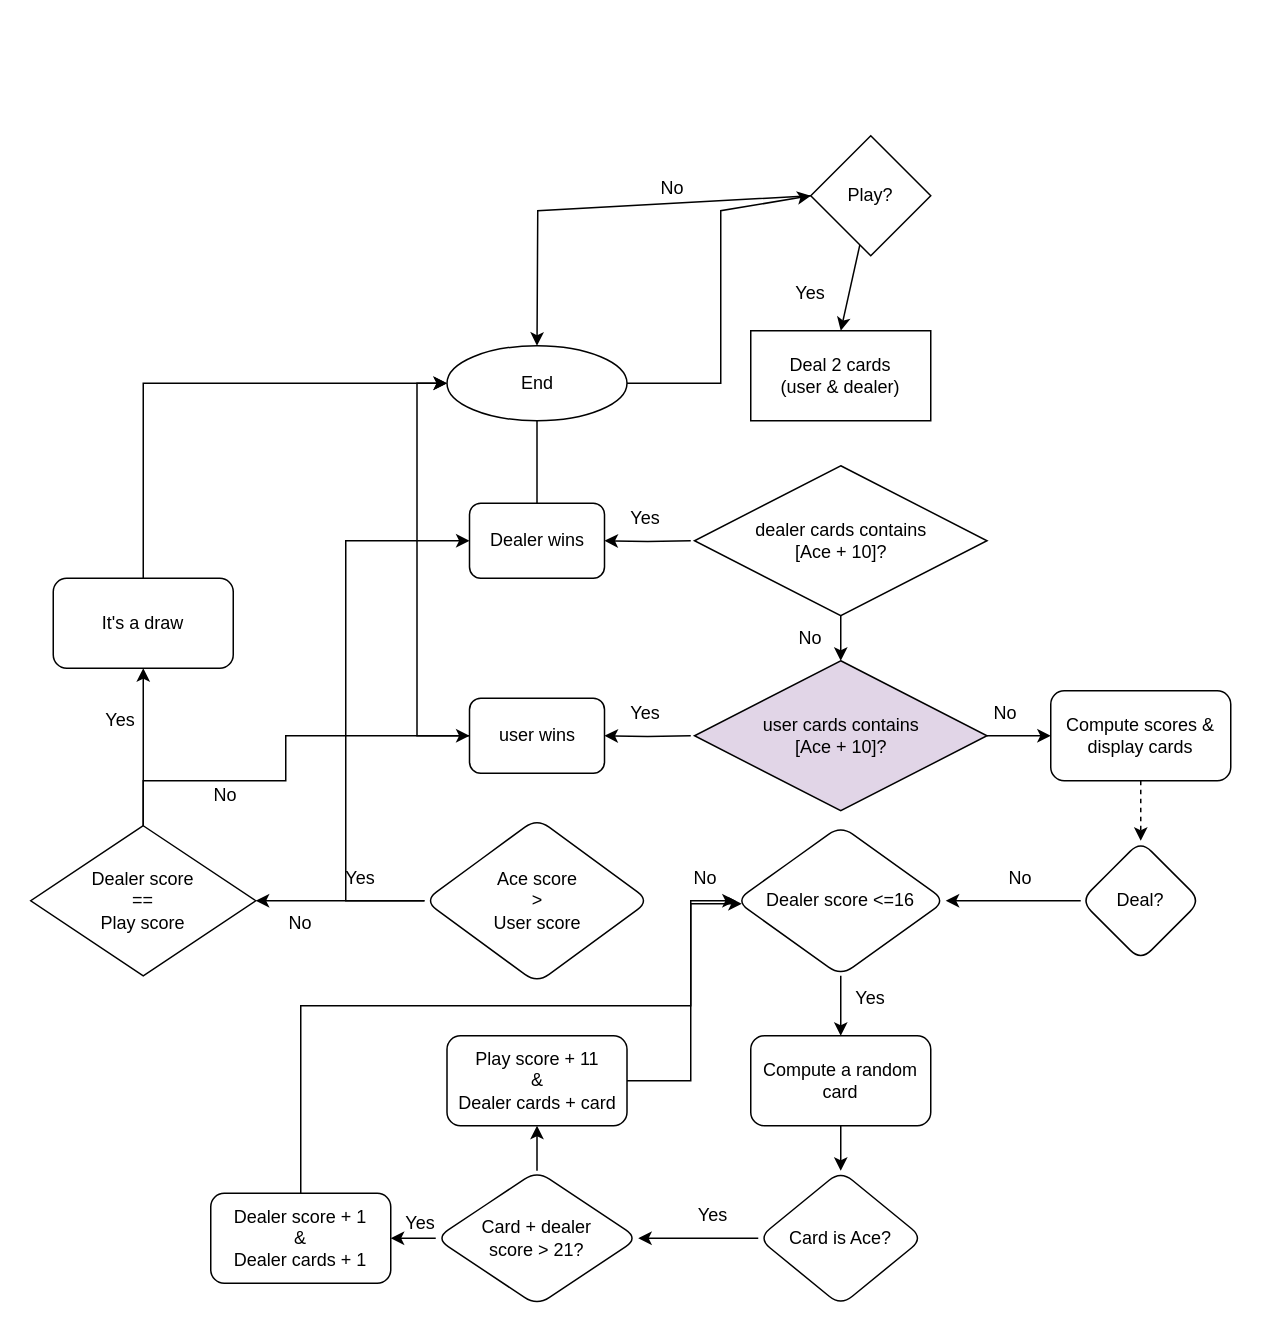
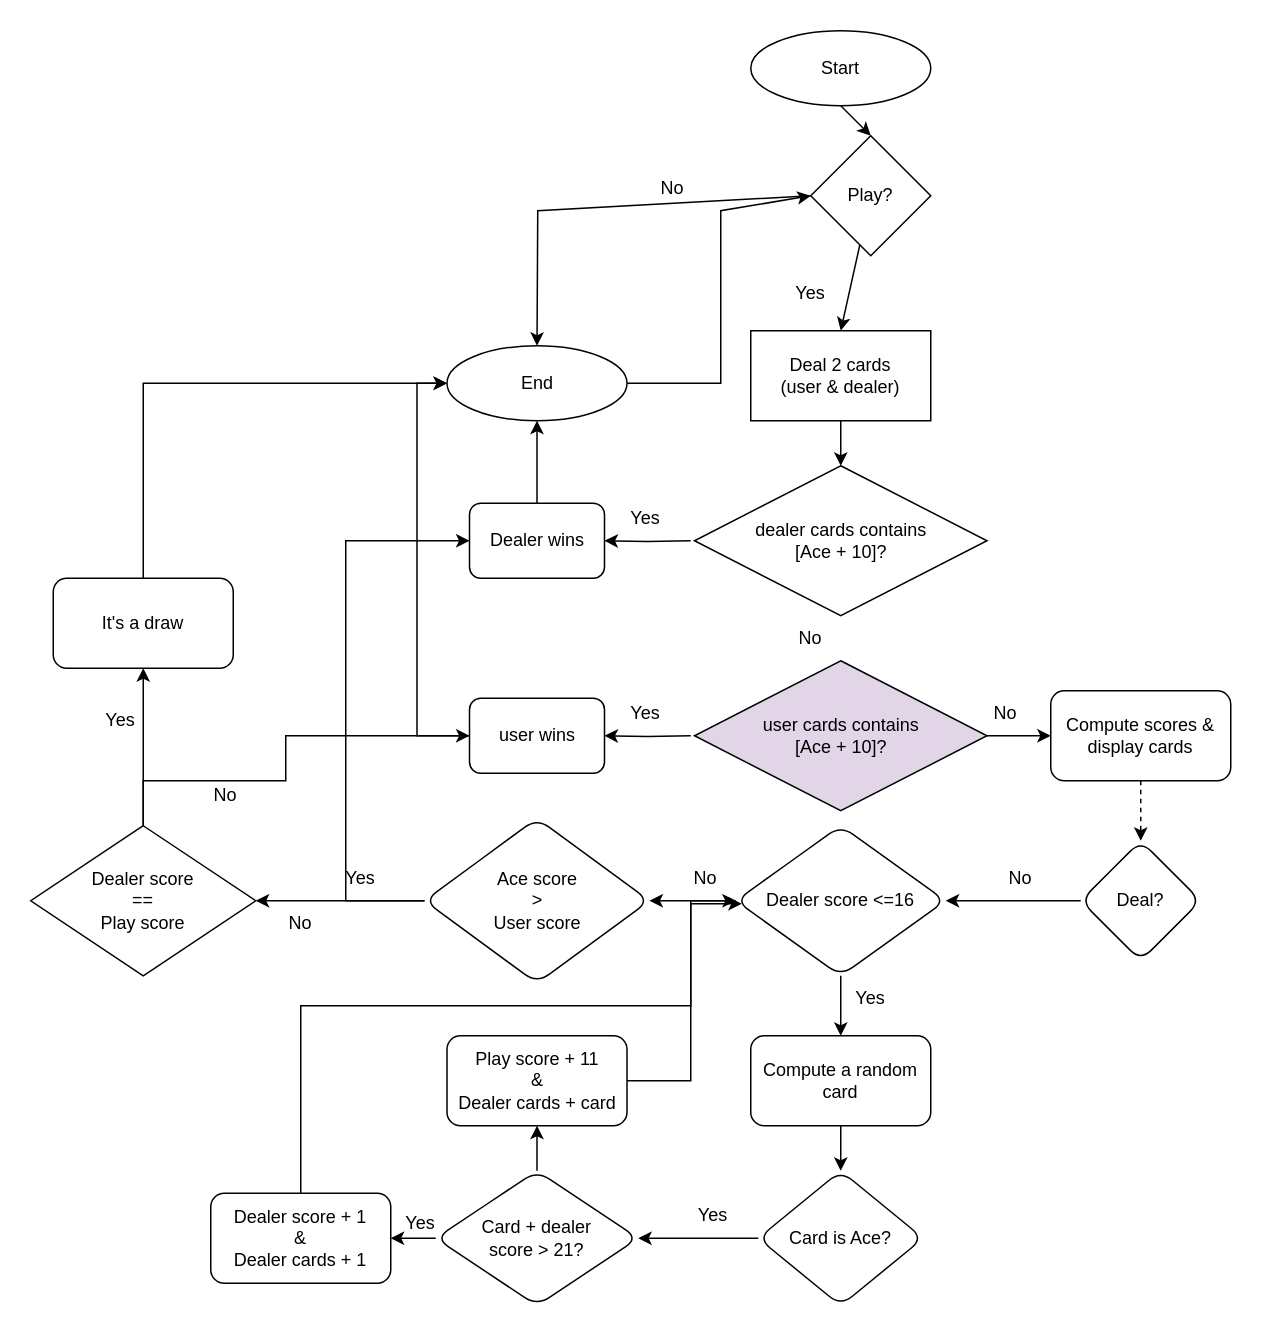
  <mxCell id="0" />
  <mxCell id="1" parent="0" />
+ <mxCell id="2" value="Start" style="ellipse;whiteSpace=wrap;html=1;" vertex="1" parent="1"><mxGeometry x="500" y="20" width="120" height="50" as="geometry" /></mxCell>
  <mxCell id="3" value="Play?" style="rhombus;whiteSpace=wrap;html=1;" vertex="1" parent="1"><mxGeometry x="540" y="90" width="80" height="80" as="geometry" /></mxCell>
  <mxCell id="4" value="End" style="ellipse;whiteSpace=wrap;html=1;" vertex="1" parent="1"><mxGeometry x="297.5" y="230" width="120" height="50" as="geometry" /></mxCell>
  <mxCell id="5" value="" style="endArrow=classic;html=1;rounded=0;exitX=0;exitY=0.5;exitDx=0;exitDy=0;entryX=0.5;entryY=0;entryDx=0;entryDy=0;" edge="1" parent="1" source="3" target="4"><mxGeometry width="50" height="50" relative="1" as="geometry"><mxPoint x="479" y="140" as="sourcePoint" /><mxPoint x="709" y="270" as="targetPoint" /><Array as="points"><mxPoint x="358" y="140" /></Array></mxGeometry></mxCell>
  <mxCell id="6" value="No" style="text;html=1;strokeColor=none;fillColor=none;align=center;verticalAlign=middle;whiteSpace=wrap;rounded=0;" vertex="1" parent="1"><mxGeometry x="417.5" y="110" width="60" height="30" as="geometry" /></mxCell>
  <mxCell id="7" value="Yes" style="text;html=1;strokeColor=none;fillColor=none;align=center;verticalAlign=middle;whiteSpace=wrap;rounded=0;" vertex="1" parent="1"><mxGeometry x="510" y="180" width="60" height="30" as="geometry" /></mxCell>
+ <mxCell id="8" value="" style="endArrow=classic;html=1;rounded=0;exitX=0.5;exitY=1;exitDx=0;exitDy=0;entryX=0.5;entryY=0;entryDx=0;entryDy=0;" edge="1" parent="1" source="2" target="3"><mxGeometry width="50" height="50" relative="1" as="geometry"><mxPoint x="700" y="320" as="sourcePoint" /><mxPoint x="750" y="270" as="targetPoint" /></mxGeometry></mxCell>
  <mxCell id="9" value="Deal 2 cards&lt;br&gt;(user &amp;amp; dealer)" style="whiteSpace=wrap;html=1;rounded=0;" vertex="1" parent="1"><mxGeometry x="500" y="220" width="120" height="60" as="geometry" /></mxCell>
  <mxCell id="10" value="" style="endArrow=classic;html=1;rounded=0;entryX=0.5;entryY=0;entryDx=0;entryDy=0;" edge="1" parent="1" source="3" target="9"><mxGeometry width="50" height="50" relative="1" as="geometry"><mxPoint x="700" y="320" as="sourcePoint" /><mxPoint x="750" y="270" as="targetPoint" /></mxGeometry></mxCell>
  <mxCell id="11" value="" style="edgeStyle=orthogonalEdgeStyle;rounded=0;orthogonalLoop=1;jettySize=auto;html=1;" edge="1" parent="1" target="14"><mxGeometry relative="1" as="geometry"><mxPoint x="460" y="360" as="sourcePoint" /></mxGeometry></mxCell>
- <mxCell id="12" value="" style="edgeStyle=orthogonalEdgeStyle;rounded=0;orthogonalLoop=1;jettySize=auto;html=1;" edge="1" parent="1" source="13" target="20"><mxGeometry relative="1" as="geometry" /></mxCell>
  <mxCell id="13" value="dealer cards contains&lt;br&gt;[Ace + 10]?" style="rhombus;whiteSpace=wrap;html=1;" vertex="1" parent="1"><mxGeometry x="462.5" y="310" width="195" height="100" as="geometry" /></mxCell>
  <mxCell id="14" value="Dealer wins" style="rounded=1;whiteSpace=wrap;html=1;" vertex="1" parent="1"><mxGeometry x="312.5" y="335" width="90" height="50" as="geometry" /></mxCell>
- <mxCell id="15" value="" style="endArrow=none;html=1;rounded=0;exitX=0.5;exitY=0;exitDx=0;exitDy=0;entryX=0.5;entryY=1;entryDx=0;entryDy=0;" edge="1" parent="1" source="14" target="4"><mxGeometry width="50" height="50" relative="1" as="geometry"><mxPoint x="667.5" y="390" as="sourcePoint" /><mxPoint x="717.5" y="340" as="targetPoint" /></mxGeometry></mxCell>
+ <mxCell id="15" value="" style="endArrow=classic;html=1;rounded=0;exitX=0.5;exitY=0;exitDx=0;exitDy=0;entryX=0.5;entryY=1;entryDx=0;entryDy=0;" edge="1" parent="1" source="14" target="4"><mxGeometry width="50" height="50" relative="1" as="geometry"><mxPoint x="667.5" y="390" as="sourcePoint" /><mxPoint x="717.5" y="340" as="targetPoint" /></mxGeometry></mxCell>
  <mxCell id="16" value="Yes" style="text;html=1;strokeColor=none;fillColor=none;align=center;verticalAlign=middle;whiteSpace=wrap;rounded=0;" vertex="1" parent="1"><mxGeometry x="400" y="330" width="60" height="30" as="geometry" /></mxCell>
+ <mxCell id="17" value="" style="endArrow=classic;html=1;rounded=0;exitX=0.5;exitY=1;exitDx=0;exitDy=0;entryX=0.5;entryY=0;entryDx=0;entryDy=0;" edge="1" parent="1" source="9" target="13"><mxGeometry width="50" height="50" relative="1" as="geometry"><mxPoint x="700" y="340" as="sourcePoint" /><mxPoint x="750" y="290" as="targetPoint" /></mxGeometry></mxCell>
  <mxCell id="18" value="" style="edgeStyle=orthogonalEdgeStyle;rounded=0;orthogonalLoop=1;jettySize=auto;html=1;" edge="1" parent="1" target="22"><mxGeometry relative="1" as="geometry"><mxPoint x="460" y="490" as="sourcePoint" /></mxGeometry></mxCell>
  <mxCell id="19" value="" style="edgeStyle=orthogonalEdgeStyle;rounded=0;orthogonalLoop=1;jettySize=auto;html=1;" edge="1" parent="1" source="20" target="26"><mxGeometry relative="1" as="geometry" /></mxCell>
  <mxCell id="20" value="user cards contains&lt;br&gt;[Ace + 10]?" style="rhombus;whiteSpace=wrap;html=1;fillColor=#e1d5e7;" vertex="1" parent="1"><mxGeometry x="462.5" y="440" width="195" height="100" as="geometry" /></mxCell>
  <mxCell id="21" value="No" style="text;html=1;strokeColor=none;fillColor=none;align=center;verticalAlign=middle;whiteSpace=wrap;rounded=0;" vertex="1" parent="1"><mxGeometry x="510" y="410" width="60" height="30" as="geometry" /></mxCell>
  <mxCell id="22" value="user wins" style="rounded=1;whiteSpace=wrap;html=1;" vertex="1" parent="1"><mxGeometry x="312.5" y="465" width="90" height="50" as="geometry" /></mxCell>
  <mxCell id="23" value="" style="endArrow=classic;html=1;rounded=0;exitX=0;exitY=0.5;exitDx=0;exitDy=0;entryX=0;entryY=0.5;entryDx=0;entryDy=0;" edge="1" parent="1" source="22" target="4"><mxGeometry width="50" height="50" relative="1" as="geometry"><mxPoint x="667.5" y="400" as="sourcePoint" /><mxPoint x="717.5" y="350" as="targetPoint" /><Array as="points"><mxPoint x="277.5" y="490" /><mxPoint x="277.5" y="255" /></Array></mxGeometry></mxCell>
  <mxCell id="24" value="Yes" style="text;html=1;strokeColor=none;fillColor=none;align=center;verticalAlign=middle;whiteSpace=wrap;rounded=0;" vertex="1" parent="1"><mxGeometry x="400" y="460" width="60" height="30" as="geometry" /></mxCell>
  <mxCell id="25" value="" style="edgeStyle=orthogonalEdgeStyle;rounded=0;orthogonalLoop=1;jettySize=auto;html=1;dashed=1;" edge="1" parent="1" source="26" target="30"><mxGeometry relative="1" as="geometry" /></mxCell>
  <mxCell id="26" value="Compute scores &amp;amp; display cards" style="rounded=1;whiteSpace=wrap;html=1;" vertex="1" parent="1"><mxGeometry x="700" y="460" width="120" height="60" as="geometry" /></mxCell>
  <mxCell id="27" value="No" style="text;html=1;strokeColor=none;fillColor=none;align=center;verticalAlign=middle;whiteSpace=wrap;rounded=0;" vertex="1" parent="1"><mxGeometry x="640" y="460" width="60" height="30" as="geometry" /></mxCell>
  <mxCell id="28" value="" style="endArrow=classic;html=1;rounded=0;exitX=1;exitY=0.5;exitDx=0;exitDy=0;entryX=0;entryY=0.5;entryDx=0;entryDy=0;" edge="1" parent="1" source="4" target="3"><mxGeometry width="50" height="50" relative="1" as="geometry"><mxPoint x="700" y="360" as="sourcePoint" /><mxPoint x="460" y="180" as="targetPoint" /><Array as="points"><mxPoint x="480" y="255" /><mxPoint x="480" y="140" /></Array></mxGeometry></mxCell>
  <mxCell id="29" value="" style="edgeStyle=orthogonalEdgeStyle;rounded=0;orthogonalLoop=1;jettySize=auto;html=1;exitX=0;exitY=0.5;exitDx=0;exitDy=0;entryX=1;entryY=0.5;entryDx=0;entryDy=0;" edge="1" parent="1" source="30" target="33"><mxGeometry relative="1" as="geometry" /></mxCell>
  <mxCell id="30" value="Deal?" style="rhombus;whiteSpace=wrap;html=1;rounded=1;" vertex="1" parent="1"><mxGeometry x="720" y="560" width="80" height="80" as="geometry" /></mxCell>
  <mxCell id="31" value="" style="edgeStyle=orthogonalEdgeStyle;rounded=0;orthogonalLoop=1;jettySize=auto;html=1;" edge="1" parent="1" source="33" target="36"><mxGeometry relative="1" as="geometry" /></mxCell>
+ <mxCell id="32" value="" style="edgeStyle=orthogonalEdgeStyle;rounded=0;orthogonalLoop=1;jettySize=auto;html=1;exitX=0;exitY=0.5;exitDx=0;exitDy=0;" edge="1" parent="1" source="33" target="48"><mxGeometry relative="1" as="geometry"><mxPoint x="470" y="600" as="sourcePoint" /></mxGeometry></mxCell>
  <mxCell id="33" value="Dealer score &amp;lt;=16" style="rhombus;whiteSpace=wrap;html=1;rounded=1;" vertex="1" parent="1"><mxGeometry x="490" y="550" width="140" height="100" as="geometry" /></mxCell>
  <mxCell id="34" value="No" style="text;html=1;strokeColor=none;fillColor=none;align=center;verticalAlign=middle;whiteSpace=wrap;rounded=0;" vertex="1" parent="1"><mxGeometry x="650" y="570" width="60" height="30" as="geometry" /></mxCell>
  <mxCell id="35" value="" style="edgeStyle=orthogonalEdgeStyle;rounded=0;orthogonalLoop=1;jettySize=auto;html=1;" edge="1" parent="1" source="36" target="38"><mxGeometry relative="1" as="geometry" /></mxCell>
  <mxCell id="36" value="Compute a random card" style="rounded=1;whiteSpace=wrap;html=1;" vertex="1" parent="1"><mxGeometry x="500" y="690" width="120" height="60" as="geometry" /></mxCell>
  <mxCell id="37" value="" style="edgeStyle=orthogonalEdgeStyle;rounded=0;orthogonalLoop=1;jettySize=auto;html=1;exitX=0;exitY=0.5;exitDx=0;exitDy=0;" edge="1" parent="1" source="38" target="41"><mxGeometry relative="1" as="geometry"><mxPoint x="475" y="825" as="sourcePoint" /></mxGeometry></mxCell>
  <mxCell id="38" value="Card is Ace?" style="rhombus;whiteSpace=wrap;html=1;rounded=1;" vertex="1" parent="1"><mxGeometry x="505" y="780" width="110" height="90" as="geometry" /></mxCell>
  <mxCell id="39" value="" style="edgeStyle=orthogonalEdgeStyle;rounded=0;orthogonalLoop=1;jettySize=auto;html=1;" edge="1" parent="1" source="41" target="44"><mxGeometry relative="1" as="geometry" /></mxCell>
  <mxCell id="40" value="" style="edgeStyle=orthogonalEdgeStyle;rounded=0;orthogonalLoop=1;jettySize=auto;html=1;" edge="1" parent="1" source="41" target="46"><mxGeometry relative="1" as="geometry" /></mxCell>
  <mxCell id="41" value="Card + dealer&lt;br&gt;score &amp;gt; 21?" style="rhombus;whiteSpace=wrap;html=1;rounded=1;" vertex="1" parent="1"><mxGeometry x="290" y="780" width="135" height="90" as="geometry" /></mxCell>
  <mxCell id="42" value="Yes" style="text;html=1;strokeColor=none;fillColor=none;align=center;verticalAlign=middle;whiteSpace=wrap;rounded=0;" vertex="1" parent="1"><mxGeometry x="550" y="650" width="60" height="30" as="geometry" /></mxCell>
  <mxCell id="43" value="Yes" style="text;html=1;strokeColor=none;fillColor=none;align=center;verticalAlign=middle;whiteSpace=wrap;rounded=0;" vertex="1" parent="1"><mxGeometry x="445" y="795" width="60" height="30" as="geometry" /></mxCell>
  <mxCell id="44" value="Dealer score + 1&lt;br&gt;&amp;amp;&lt;br&gt;Dealer cards + 1" style="rounded=1;whiteSpace=wrap;html=1;" vertex="1" parent="1"><mxGeometry x="140" y="795" width="120" height="60" as="geometry" /></mxCell>
  <mxCell id="45" value="Yes" style="text;html=1;strokeColor=none;fillColor=none;align=center;verticalAlign=middle;whiteSpace=wrap;rounded=0;" vertex="1" parent="1"><mxGeometry x="250" y="800" width="60" height="30" as="geometry" /></mxCell>
  <mxCell id="46" value="Play score + 11&lt;br style=&quot;border-color: var(--border-color);&quot;&gt;&amp;amp;&lt;br style=&quot;border-color: var(--border-color);&quot;&gt;Dealer cards + card" style="whiteSpace=wrap;html=1;rounded=1;" vertex="1" parent="1"><mxGeometry x="297.5" y="690" width="120" height="60" as="geometry" /></mxCell>
  <mxCell id="47" value="" style="edgeStyle=orthogonalEdgeStyle;rounded=0;orthogonalLoop=1;jettySize=auto;html=1;" edge="1" parent="1" source="48"><mxGeometry relative="1" as="geometry"><mxPoint x="170" y="600" as="targetPoint" /></mxGeometry></mxCell>
  <mxCell id="48" value="Ace score&lt;br&gt;&amp;gt;&lt;br&gt;User score" style="rhombus;whiteSpace=wrap;html=1;rounded=1;" vertex="1" parent="1"><mxGeometry x="282.5" y="545" width="150" height="110" as="geometry" /></mxCell>
  <mxCell id="49" value="No" style="text;html=1;strokeColor=none;fillColor=none;align=center;verticalAlign=middle;whiteSpace=wrap;rounded=0;" vertex="1" parent="1"><mxGeometry x="440" y="570" width="60" height="30" as="geometry" /></mxCell>
  <mxCell id="50" value="" style="endArrow=classic;html=1;rounded=0;exitX=0;exitY=0.5;exitDx=0;exitDy=0;entryX=0;entryY=0.5;entryDx=0;entryDy=0;" edge="1" parent="1" source="48" target="14"><mxGeometry width="50" height="50" relative="1" as="geometry"><mxPoint x="400" y="540" as="sourcePoint" /><mxPoint x="450" y="490" as="targetPoint" /><Array as="points"><mxPoint x="230" y="600" /><mxPoint x="230" y="360" /></Array></mxGeometry></mxCell>
  <mxCell id="51" value="Yes" style="text;html=1;strokeColor=none;fillColor=none;align=center;verticalAlign=middle;whiteSpace=wrap;rounded=0;" vertex="1" parent="1"><mxGeometry x="210" y="570" width="60" height="30" as="geometry" /></mxCell>
  <mxCell id="52" value="" style="endArrow=classic;html=1;rounded=0;exitX=1;exitY=0.5;exitDx=0;exitDy=0;entryX=0.9;entryY=1.067;entryDx=0;entryDy=0;entryPerimeter=0;" edge="1" parent="1" source="46" target="49"><mxGeometry width="50" height="50" relative="1" as="geometry"><mxPoint x="370" y="730" as="sourcePoint" /><mxPoint x="460" y="620" as="targetPoint" /><Array as="points"><mxPoint x="460" y="720" /><mxPoint x="460" y="602" /></Array></mxGeometry></mxCell>
  <mxCell id="53" value="" style="endArrow=classic;html=1;rounded=0;exitX=0.5;exitY=0;exitDx=0;exitDy=0;" edge="1" parent="1" source="44"><mxGeometry width="50" height="50" relative="1" as="geometry"><mxPoint x="370" y="730" as="sourcePoint" /><mxPoint x="490" y="600" as="targetPoint" /><Array as="points"><mxPoint x="200" y="670" /><mxPoint x="460" y="670" /><mxPoint x="460" y="600" /></Array></mxGeometry></mxCell>
  <mxCell id="54" value="No" style="text;html=1;strokeColor=none;fillColor=none;align=center;verticalAlign=middle;whiteSpace=wrap;rounded=0;" vertex="1" parent="1"><mxGeometry x="170" y="600" width="60" height="30" as="geometry" /></mxCell>
  <mxCell id="55" value="" style="edgeStyle=orthogonalEdgeStyle;rounded=0;orthogonalLoop=1;jettySize=auto;html=1;" edge="1" parent="1" source="56" target="57"><mxGeometry relative="1" as="geometry" /></mxCell>
  <mxCell id="56" value="Dealer score&lt;br style=&quot;border-color: var(--border-color);&quot;&gt;==&lt;br style=&quot;border-color: var(--border-color);&quot;&gt;Play score" style="rhombus;whiteSpace=wrap;html=1;" vertex="1" parent="1"><mxGeometry x="20" y="550" width="150" height="100" as="geometry" /></mxCell>
  <mxCell id="57" value="It's a draw" style="rounded=1;whiteSpace=wrap;html=1;" vertex="1" parent="1"><mxGeometry x="35" y="385" width="120" height="60" as="geometry" /></mxCell>
  <mxCell id="58" value="" style="endArrow=classic;html=1;rounded=0;exitX=0.5;exitY=0;exitDx=0;exitDy=0;entryX=0;entryY=0.5;entryDx=0;entryDy=0;" edge="1" parent="1" source="57" target="4"><mxGeometry width="50" height="50" relative="1" as="geometry"><mxPoint x="370" y="450" as="sourcePoint" /><mxPoint x="420" y="400" as="targetPoint" /><Array as="points"><mxPoint x="95" y="255" /></Array></mxGeometry></mxCell>
  <mxCell id="59" value="Yes" style="text;html=1;strokeColor=none;fillColor=none;align=center;verticalAlign=middle;whiteSpace=wrap;rounded=0;" vertex="1" parent="1"><mxGeometry x="50" y="465" width="60" height="30" as="geometry" /></mxCell>
  <mxCell id="60" value="" style="endArrow=classic;html=1;rounded=0;exitX=0.5;exitY=0;exitDx=0;exitDy=0;entryX=0;entryY=0.5;entryDx=0;entryDy=0;" edge="1" parent="1" source="56" target="22"><mxGeometry width="50" height="50" relative="1" as="geometry"><mxPoint x="370" y="560" as="sourcePoint" /><mxPoint x="420" y="510" as="targetPoint" /><Array as="points"><mxPoint x="95" y="520" /><mxPoint x="190" y="520" /><mxPoint x="190" y="490" /></Array></mxGeometry></mxCell>
  <mxCell id="61" value="No" style="text;html=1;strokeColor=none;fillColor=none;align=center;verticalAlign=middle;whiteSpace=wrap;rounded=0;" vertex="1" parent="1"><mxGeometry x="120" y="515" width="60" height="30" as="geometry" /></mxCell>
